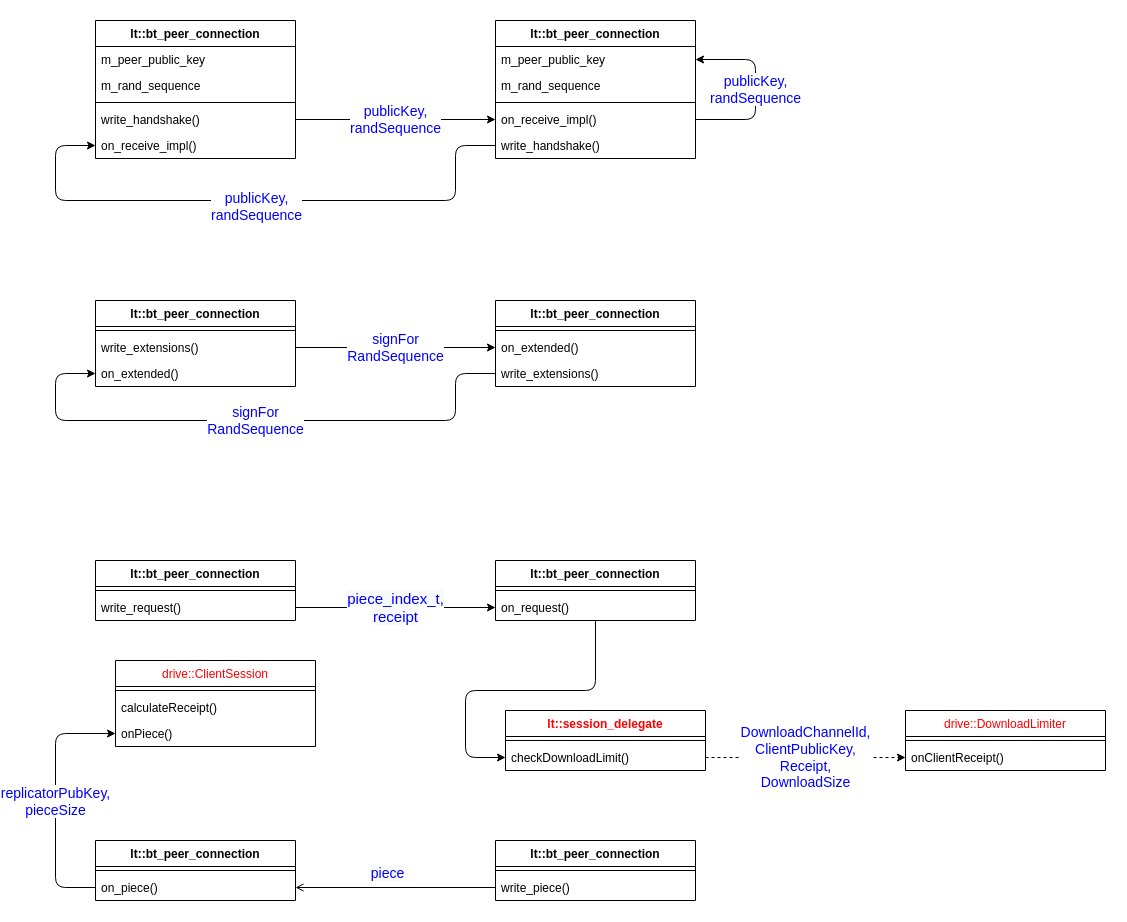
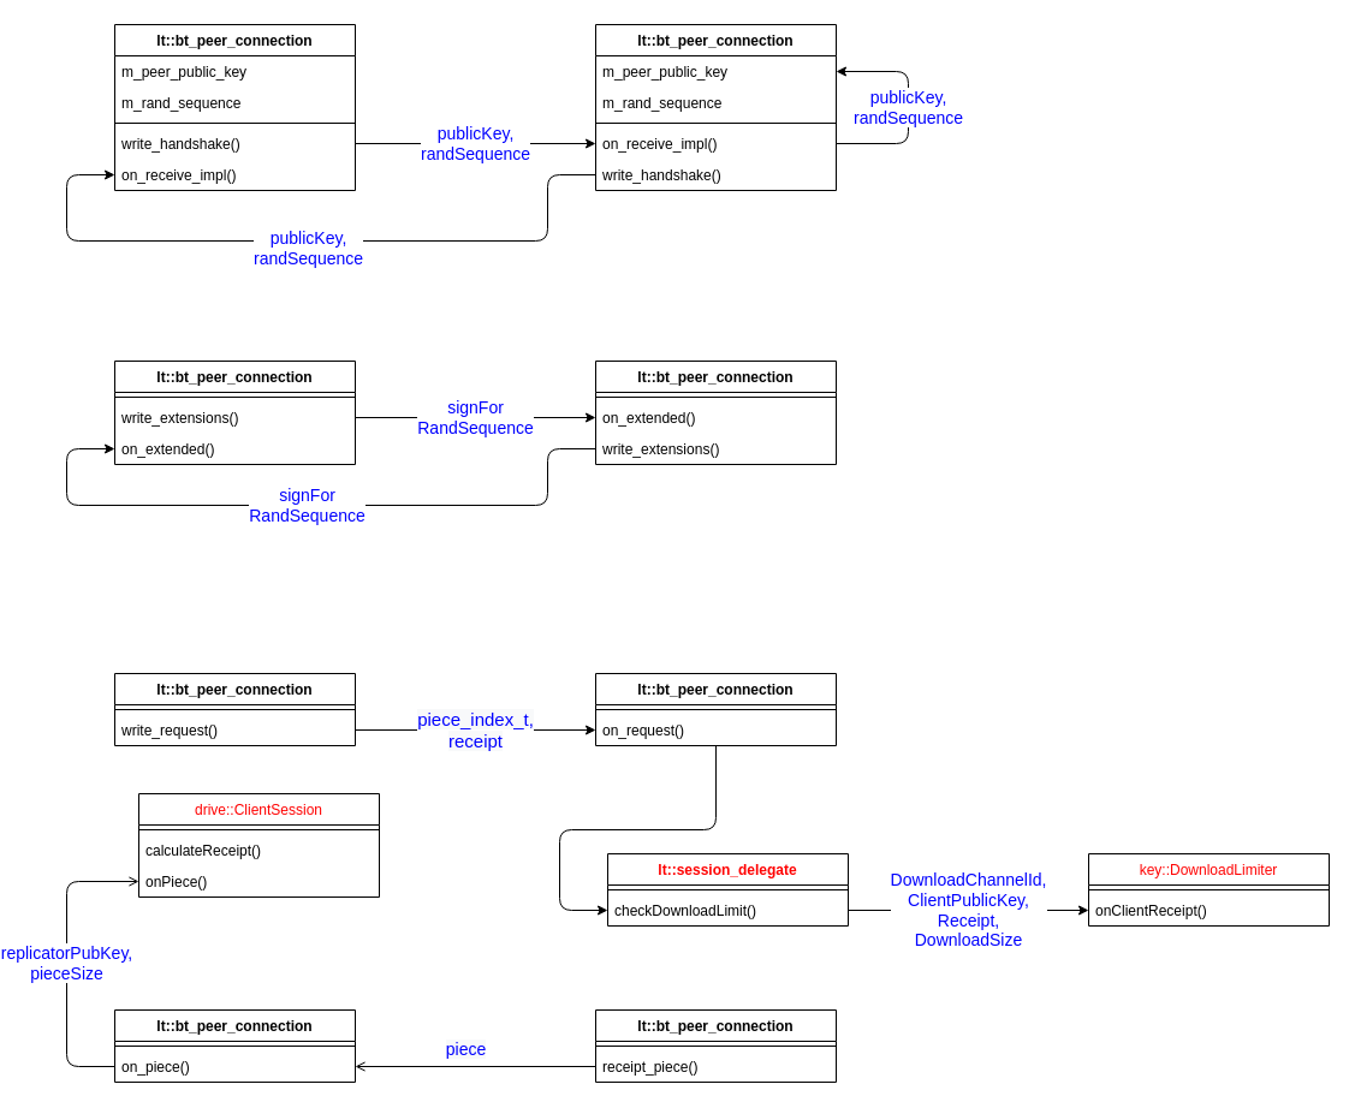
  <mxCell id="0" />
  <mxCell id="1" parent="0" />
  <mxCell id="2" value="lt::bt_peer_connection" style="swimlane;fontStyle=1;align=center;verticalAlign=top;childLayout=stackLayout;horizontal=1;startSize=26;horizontalStack=0;resizeParent=1;resizeParentMax=0;resizeLast=0;collapsible=1;marginBottom=0;" vertex="1" parent="1"><mxGeometry x="60" y="20" width="200" height="138" as="geometry" /></mxCell>
  <mxCell id="3" value="m_peer_public_key" style="text;strokeColor=none;fillColor=none;align=left;verticalAlign=top;spacingLeft=4;spacingRight=4;overflow=hidden;rotatable=0;points=[[0,0.5],[1,0.5]];portConstraint=eastwest;" vertex="1" parent="2"><mxGeometry y="26" width="200" height="26" as="geometry" /></mxCell>
  <mxCell id="4" value="m_rand_sequence" style="text;strokeColor=none;fillColor=none;align=left;verticalAlign=top;spacingLeft=4;spacingRight=4;overflow=hidden;rotatable=0;points=[[0,0.5],[1,0.5]];portConstraint=eastwest;" vertex="1" parent="2"><mxGeometry y="52" width="200" height="26" as="geometry" /></mxCell>
  <mxCell id="5" value="" style="line;strokeWidth=1;fillColor=none;align=left;verticalAlign=middle;spacingTop=-1;spacingLeft=3;spacingRight=3;rotatable=0;labelPosition=right;points=[];portConstraint=eastwest;" vertex="1" parent="2"><mxGeometry y="78" width="200" height="8" as="geometry" /></mxCell>
  <mxCell id="6" value="write_handshake()" style="text;strokeColor=none;fillColor=none;align=left;verticalAlign=top;spacingLeft=4;spacingRight=4;overflow=hidden;rotatable=0;points=[[0,0.5],[1,0.5]];portConstraint=eastwest;" vertex="1" parent="2"><mxGeometry y="86" width="200" height="26" as="geometry" /></mxCell>
  <mxCell id="7" value="on_receive_impl()" style="text;strokeColor=none;fillColor=none;align=left;verticalAlign=top;spacingLeft=4;spacingRight=4;overflow=hidden;rotatable=0;points=[[0,0.5],[1,0.5]];portConstraint=eastwest;" vertex="1" parent="2"><mxGeometry y="112" width="200" height="26" as="geometry" /></mxCell>
  <mxCell id="8" value="lt::bt_peer_connection" style="swimlane;fontStyle=1;align=center;verticalAlign=top;childLayout=stackLayout;horizontal=1;startSize=26;horizontalStack=0;resizeParent=1;resizeParentMax=0;resizeLast=0;collapsible=1;marginBottom=0;" vertex="1" parent="1"><mxGeometry x="460" y="20" width="200" height="138" as="geometry" /></mxCell>
  <mxCell id="9" value="m_peer_public_key" style="text;strokeColor=none;fillColor=none;align=left;verticalAlign=top;spacingLeft=4;spacingRight=4;overflow=hidden;rotatable=0;points=[[0,0.5],[1,0.5]];portConstraint=eastwest;" vertex="1" parent="8"><mxGeometry y="26" width="200" height="26" as="geometry" /></mxCell>
  <mxCell id="10" value="m_rand_sequence" style="text;strokeColor=none;fillColor=none;align=left;verticalAlign=top;spacingLeft=4;spacingRight=4;overflow=hidden;rotatable=0;points=[[0,0.5],[1,0.5]];portConstraint=eastwest;" vertex="1" parent="8"><mxGeometry y="52" width="200" height="26" as="geometry" /></mxCell>
  <mxCell id="11" value="" style="line;strokeWidth=1;fillColor=none;align=left;verticalAlign=middle;spacingTop=-1;spacingLeft=3;spacingRight=3;rotatable=0;labelPosition=right;points=[];portConstraint=eastwest;" vertex="1" parent="8"><mxGeometry y="78" width="200" height="8" as="geometry" /></mxCell>
  <mxCell id="12" value="on_receive_impl()" style="text;strokeColor=none;fillColor=none;align=left;verticalAlign=top;spacingLeft=4;spacingRight=4;overflow=hidden;rotatable=0;points=[[0,0.5],[1,0.5]];portConstraint=eastwest;" vertex="1" parent="8"><mxGeometry y="86" width="200" height="26" as="geometry" /></mxCell>
  <mxCell id="13" value="&lt;span style=&quot;color: rgb(0 , 0 , 255) ; font-family: &amp;#34;helvetica&amp;#34; ; font-size: 14px ; font-style: normal ; font-weight: 400 ; letter-spacing: normal ; text-align: center ; text-indent: 0px ; text-transform: none ; word-spacing: 0px ; background-color: rgb(255 , 255 , 255) ; display: inline ; float: none&quot;&gt;publicKey,&lt;/span&gt;&lt;br style=&quot;color: rgb(0 , 0 , 255) ; font-family: &amp;#34;helvetica&amp;#34; ; font-size: 14px ; font-style: normal ; font-weight: 400 ; letter-spacing: normal ; text-align: center ; text-indent: 0px ; text-transform: none ; word-spacing: 0px&quot;&gt;&lt;span style=&quot;color: rgb(0 , 0 , 255) ; font-family: &amp;#34;helvetica&amp;#34; ; font-size: 14px ; font-style: normal ; font-weight: 400 ; letter-spacing: normal ; text-align: center ; text-indent: 0px ; text-transform: none ; word-spacing: 0px ; background-color: rgb(255 , 255 , 255) ; display: inline ; float: none&quot;&gt;randSequence&lt;/span&gt;" style="endArrow=classic;html=1;fontSize=14;fontColor=#FF0000;exitX=1;exitY=0.5;exitDx=0;exitDy=0;entryX=1;entryY=0.5;entryDx=0;entryDy=0;" edge="1" parent="8" source="12" target="9"><mxGeometry width="50" height="50" relative="1" as="geometry"><mxPoint x="310" y="160" as="sourcePoint" /><mxPoint x="320" y="130" as="targetPoint" /><Array as="points"><mxPoint x="260" y="99" /><mxPoint x="260" y="39" /></Array></mxGeometry></mxCell>
  <mxCell id="14" value="write_handshake()" style="text;strokeColor=none;fillColor=none;align=left;verticalAlign=top;spacingLeft=4;spacingRight=4;overflow=hidden;rotatable=0;points=[[0,0.5],[1,0.5]];portConstraint=eastwest;" vertex="1" parent="8"><mxGeometry y="112" width="200" height="26" as="geometry" /></mxCell>
  <mxCell id="15" value="publicKey,&lt;br&gt;randSequence" style="endArrow=classic;html=1;fontSize=14;exitX=1;exitY=0.5;exitDx=0;exitDy=0;entryX=0;entryY=0.5;entryDx=0;entryDy=0;fontColor=#0000FF;verticalAlign=middle;" edge="1" parent="1" source="6" target="12"><mxGeometry width="50" height="50" relative="1" as="geometry"><mxPoint x="270" y="80" as="sourcePoint" /><mxPoint x="320" y="30" as="targetPoint" /><mxPoint as="offset" /></mxGeometry></mxCell>
  <mxCell id="16" value="lt::bt_peer_connection" style="swimlane;fontStyle=1;align=center;verticalAlign=top;childLayout=stackLayout;horizontal=1;startSize=26;horizontalStack=0;resizeParent=1;resizeParentMax=0;resizeLast=0;collapsible=1;marginBottom=0;" vertex="1" parent="1"><mxGeometry x="460" y="840" width="200" height="60" as="geometry" /></mxCell>
  <mxCell id="17" value="" style="line;strokeWidth=1;fillColor=none;align=left;verticalAlign=middle;spacingTop=-1;spacingLeft=3;spacingRight=3;rotatable=0;labelPosition=right;points=[];portConstraint=eastwest;" vertex="1" parent="16"><mxGeometry y="26" width="200" height="8" as="geometry" /></mxCell>
- <mxCell id="18" value="write_piece()" style="text;strokeColor=none;fillColor=none;align=left;verticalAlign=top;spacingLeft=4;spacingRight=4;overflow=hidden;rotatable=0;points=[[0,0.5],[1,0.5]];portConstraint=eastwest;" vertex="1" parent="16"><mxGeometry y="34" width="200" height="26" as="geometry" /></mxCell>
+ <mxCell id="18" value="receipt_piece()" style="text;strokeColor=none;fillColor=none;align=left;verticalAlign=top;spacingLeft=4;spacingRight=4;overflow=hidden;rotatable=0;points=[[0,0.5],[1,0.5]];portConstraint=eastwest;" vertex="1" parent="16"><mxGeometry y="34" width="200" height="26" as="geometry" /></mxCell>
  <mxCell id="19" value="lt::bt_peer_connection" style="swimlane;fontStyle=1;align=center;verticalAlign=top;childLayout=stackLayout;horizontal=1;startSize=26;horizontalStack=0;resizeParent=1;resizeParentMax=0;resizeLast=0;collapsible=1;marginBottom=0;" vertex="1" parent="1"><mxGeometry x="60" y="840" width="200" height="60" as="geometry" /></mxCell>
  <mxCell id="20" value="" style="line;strokeWidth=1;fillColor=none;align=left;verticalAlign=middle;spacingTop=-1;spacingLeft=3;spacingRight=3;rotatable=0;labelPosition=right;points=[];portConstraint=eastwest;" vertex="1" parent="19"><mxGeometry y="26" width="200" height="8" as="geometry" /></mxCell>
  <mxCell id="21" value="on_piece()" style="text;strokeColor=none;fillColor=none;align=left;verticalAlign=top;spacingLeft=4;spacingRight=4;overflow=hidden;rotatable=0;points=[[0,0.5],[1,0.5]];portConstraint=eastwest;" vertex="1" parent="19"><mxGeometry y="34" width="200" height="26" as="geometry" /></mxCell>
  <mxCell id="22" value="&lt;span style=&quot;color: rgb(0, 0, 255); font-family: helvetica; font-size: 14px; font-style: normal; font-weight: 400; letter-spacing: normal; text-align: left; text-indent: 0px; text-transform: none; word-spacing: 0px; background-color: rgb(248, 249, 250); display: inline; float: none;&quot;&gt;piece&lt;br style=&quot;font-size: 14px;&quot;&gt;&lt;/span&gt;" style="endArrow=open;html=1;fontSize=14;exitX=0;exitY=0.5;exitDx=0;exitDy=0;fontColor=#0000FF;verticalAlign=bottom;entryX=1;entryY=0.5;entryDx=0;entryDy=0;" edge="1" parent="1" source="18" target="21"><mxGeometry x="0.084" y="-3" width="50" height="50" relative="1" as="geometry"><mxPoint x="240" y="793" as="sourcePoint" /><mxPoint x="230" y="953" as="targetPoint" /><mxPoint as="offset" /></mxGeometry></mxCell>
  <mxCell id="23" value="lt::bt_peer_connection" style="swimlane;fontStyle=1;align=center;verticalAlign=top;childLayout=stackLayout;horizontal=1;startSize=26;horizontalStack=0;resizeParent=1;resizeParentMax=0;resizeLast=0;collapsible=1;marginBottom=0;" vertex="1" parent="1"><mxGeometry x="60" y="560" width="200" height="60" as="geometry" /></mxCell>
  <mxCell id="24" value="" style="line;strokeWidth=1;fillColor=none;align=left;verticalAlign=middle;spacingTop=-1;spacingLeft=3;spacingRight=3;rotatable=0;labelPosition=right;points=[];portConstraint=eastwest;" vertex="1" parent="23"><mxGeometry y="26" width="200" height="8" as="geometry" /></mxCell>
  <mxCell id="25" value="write_request()" style="text;strokeColor=none;fillColor=none;align=left;verticalAlign=top;spacingLeft=4;spacingRight=4;overflow=hidden;rotatable=0;points=[[0,0.5],[1,0.5]];portConstraint=eastwest;" vertex="1" parent="23"><mxGeometry y="34" width="200" height="26" as="geometry" /></mxCell>
  <mxCell id="26" value="lt::bt_peer_connection" style="swimlane;fontStyle=1;align=center;verticalAlign=top;childLayout=stackLayout;horizontal=1;startSize=26;horizontalStack=0;resizeParent=1;resizeParentMax=0;resizeLast=0;collapsible=1;marginBottom=0;" vertex="1" parent="1"><mxGeometry x="460" y="560" width="200" height="60" as="geometry" /></mxCell>
  <mxCell id="27" value="" style="line;strokeWidth=1;fillColor=none;align=left;verticalAlign=middle;spacingTop=-1;spacingLeft=3;spacingRight=3;rotatable=0;labelPosition=right;points=[];portConstraint=eastwest;" vertex="1" parent="26"><mxGeometry y="26" width="200" height="8" as="geometry" /></mxCell>
  <mxCell id="28" value="on_request()" style="text;strokeColor=none;fillColor=none;align=left;verticalAlign=top;spacingLeft=4;spacingRight=4;overflow=hidden;rotatable=0;points=[[0,0.5],[1,0.5]];portConstraint=eastwest;" vertex="1" parent="26"><mxGeometry y="34" width="200" height="26" as="geometry" /></mxCell>
  <mxCell id="29" value="&lt;span style=&quot;color: rgb(0, 0, 255); font-family: helvetica; font-size: 15px; font-style: normal; font-weight: 400; letter-spacing: normal; text-align: left; text-indent: 0px; text-transform: none; word-spacing: 0px; background-color: rgb(248, 249, 250); display: inline; float: none;&quot;&gt;piece_index_t,&lt;br style=&quot;font-size: 15px;&quot;&gt;receipt&lt;/span&gt;" style="endArrow=classic;html=1;fontSize=15;exitX=1;exitY=0.5;exitDx=0;exitDy=0;entryX=0;entryY=0.5;entryDx=0;entryDy=0;fontColor=#0000FF;verticalAlign=middle;" edge="1" parent="1" source="25" target="28"><mxGeometry width="50" height="50" relative="1" as="geometry"><mxPoint x="250" y="643" as="sourcePoint" /><mxPoint x="460" y="659" as="targetPoint" /><mxPoint as="offset" /></mxGeometry></mxCell>
  <mxCell id="30" value="lt::session_delegate" style="swimlane;fontStyle=1;align=center;verticalAlign=top;childLayout=stackLayout;horizontal=1;startSize=26;horizontalStack=0;resizeParent=1;resizeParentMax=0;resizeLast=0;collapsible=1;marginBottom=0;fontColor=#FF0000;" vertex="1" parent="1"><mxGeometry x="470" y="710" width="200" height="60" as="geometry" /></mxCell>
  <mxCell id="31" value="" style="line;strokeWidth=1;fillColor=none;align=left;verticalAlign=middle;spacingTop=-1;spacingLeft=3;spacingRight=3;rotatable=0;labelPosition=right;points=[];portConstraint=eastwest;" vertex="1" parent="30"><mxGeometry y="26" width="200" height="8" as="geometry" /></mxCell>
  <mxCell id="32" value="checkDownloadLimit()" style="text;strokeColor=none;fillColor=none;align=left;verticalAlign=top;spacingLeft=4;spacingRight=4;overflow=hidden;rotatable=0;points=[[0,0.5],[1,0.5]];portConstraint=eastwest;" vertex="1" parent="30"><mxGeometry y="34" width="200" height="26" as="geometry" /></mxCell>
- <mxCell id="33" value="drive::DownloadLimiter" style="swimlane;fontStyle=0;align=center;verticalAlign=top;childLayout=stackLayout;horizontal=1;startSize=26;horizontalStack=0;resizeParent=1;resizeParentMax=0;resizeLast=0;collapsible=1;marginBottom=0;fontColor=#FF0000;" vertex="1" parent="1"><mxGeometry x="870" y="710" width="200" height="60" as="geometry" /></mxCell>
+ <mxCell id="33" value="key::DownloadLimiter" style="swimlane;fontStyle=0;align=center;verticalAlign=top;childLayout=stackLayout;horizontal=1;startSize=26;horizontalStack=0;resizeParent=1;resizeParentMax=0;resizeLast=0;collapsible=1;marginBottom=0;fontColor=#FF0000;" vertex="1" parent="1"><mxGeometry x="870" y="710" width="200" height="60" as="geometry" /></mxCell>
  <mxCell id="34" value="" style="line;strokeWidth=1;fillColor=none;align=left;verticalAlign=middle;spacingTop=-1;spacingLeft=3;spacingRight=3;rotatable=0;labelPosition=right;points=[];portConstraint=eastwest;" vertex="1" parent="33"><mxGeometry y="26" width="200" height="8" as="geometry" /></mxCell>
  <mxCell id="35" value="onClientReceipt()" style="text;strokeColor=none;fillColor=none;align=left;verticalAlign=top;spacingLeft=4;spacingRight=4;overflow=hidden;rotatable=0;points=[[0,0.5],[1,0.5]];portConstraint=eastwest;" vertex="1" parent="33"><mxGeometry y="34" width="200" height="26" as="geometry" /></mxCell>
  <mxCell id="36" value="" style="endArrow=classic;html=1;fontSize=14;fontColor=#0000FF;entryX=0;entryY=0.5;entryDx=0;entryDy=0;" edge="1" parent="1" source="28" target="32"><mxGeometry width="50" height="50" relative="1" as="geometry"><mxPoint x="540" y="710" as="sourcePoint" /><mxPoint x="420" y="830" as="targetPoint" /><Array as="points"><mxPoint x="560" y="690" /><mxPoint x="430" y="690" /><mxPoint x="430" y="757" /></Array></mxGeometry></mxCell>
- <mxCell id="37" value="DownloadChannelId,&lt;br&gt;ClientPublicKey,&lt;br&gt;Receipt,&lt;br&gt;DownloadSize" style="endArrow=classic;html=1;fontSize=14;fontColor=#0000FF;exitX=1;exitY=0.5;exitDx=0;exitDy=0;entryX=0;entryY=0.5;entryDx=0;entryDy=0;dashed=1;" edge="1" parent="1" source="32" target="35"><mxGeometry width="50" height="50" relative="1" as="geometry"><mxPoint x="720" y="770" as="sourcePoint" /><mxPoint x="770" y="720" as="targetPoint" /></mxGeometry></mxCell>
+ <mxCell id="37" value="DownloadChannelId,&lt;br&gt;ClientPublicKey,&lt;br&gt;Receipt,&lt;br&gt;DownloadSize" style="endArrow=classic;html=1;fontSize=14;fontColor=#0000FF;exitX=1;exitY=0.5;exitDx=0;exitDy=0;entryX=0;entryY=0.5;entryDx=0;entryDy=0;" edge="1" parent="1" source="32" target="35"><mxGeometry width="50" height="50" relative="1" as="geometry"><mxPoint x="720" y="770" as="sourcePoint" /><mxPoint x="770" y="720" as="targetPoint" /></mxGeometry></mxCell>
  <mxCell id="38" value="publicKey,&lt;br&gt;randSequence" style="endArrow=classic;html=1;fontSize=14;fontColor=#0000FF;verticalAlign=middle;exitX=0;exitY=0.5;exitDx=0;exitDy=0;entryX=0;entryY=0.5;entryDx=0;entryDy=0;" edge="1" parent="1" source="14" target="7"><mxGeometry x="-0.003" y="6" width="50" height="50" relative="1" as="geometry"><mxPoint x="270" y="200" as="sourcePoint" /><mxPoint x="0" y="70" as="targetPoint" /><mxPoint as="offset" /><Array as="points"><mxPoint x="420" y="145" /><mxPoint x="420" y="200" /><mxPoint x="20" y="200" /><mxPoint x="20" y="145" /></Array></mxGeometry></mxCell>
  <mxCell id="39" value="lt::bt_peer_connection" style="swimlane;fontStyle=1;align=center;verticalAlign=top;childLayout=stackLayout;horizontal=1;startSize=26;horizontalStack=0;resizeParent=1;resizeParentMax=0;resizeLast=0;collapsible=1;marginBottom=0;" vertex="1" parent="1"><mxGeometry x="60" y="300" width="200" height="86" as="geometry" /></mxCell>
  <mxCell id="40" value="" style="line;strokeWidth=1;fillColor=none;align=left;verticalAlign=middle;spacingTop=-1;spacingLeft=3;spacingRight=3;rotatable=0;labelPosition=right;points=[];portConstraint=eastwest;" vertex="1" parent="39"><mxGeometry y="26" width="200" height="8" as="geometry" /></mxCell>
  <mxCell id="41" value="write_extensions()" style="text;strokeColor=none;fillColor=none;align=left;verticalAlign=top;spacingLeft=4;spacingRight=4;overflow=hidden;rotatable=0;points=[[0,0.5],[1,0.5]];portConstraint=eastwest;" vertex="1" parent="39"><mxGeometry y="34" width="200" height="26" as="geometry" /></mxCell>
  <mxCell id="42" value="on_extended()" style="text;strokeColor=none;fillColor=none;align=left;verticalAlign=top;spacingLeft=4;spacingRight=4;overflow=hidden;rotatable=0;points=[[0,0.5],[1,0.5]];portConstraint=eastwest;" vertex="1" parent="39"><mxGeometry y="60" width="200" height="26" as="geometry" /></mxCell>
  <mxCell id="43" value="lt::bt_peer_connection" style="swimlane;fontStyle=1;align=center;verticalAlign=top;childLayout=stackLayout;horizontal=1;startSize=26;horizontalStack=0;resizeParent=1;resizeParentMax=0;resizeLast=0;collapsible=1;marginBottom=0;" vertex="1" parent="1"><mxGeometry x="460" y="300" width="200" height="86" as="geometry" /></mxCell>
  <mxCell id="44" value="" style="line;strokeWidth=1;fillColor=none;align=left;verticalAlign=middle;spacingTop=-1;spacingLeft=3;spacingRight=3;rotatable=0;labelPosition=right;points=[];portConstraint=eastwest;" vertex="1" parent="43"><mxGeometry y="26" width="200" height="8" as="geometry" /></mxCell>
  <mxCell id="45" value="on_extended()" style="text;strokeColor=none;fillColor=none;align=left;verticalAlign=top;spacingLeft=4;spacingRight=4;overflow=hidden;rotatable=0;points=[[0,0.5],[1,0.5]];portConstraint=eastwest;" vertex="1" parent="43"><mxGeometry y="34" width="200" height="26" as="geometry" /></mxCell>
  <mxCell id="46" value="write_extensions()" style="text;strokeColor=none;fillColor=none;align=left;verticalAlign=top;spacingLeft=4;spacingRight=4;overflow=hidden;rotatable=0;points=[[0,0.5],[1,0.5]];portConstraint=eastwest;" vertex="1" parent="43"><mxGeometry y="60" width="200" height="26" as="geometry" /></mxCell>
  <mxCell id="47" value="signFor&lt;br&gt;RandSequence" style="endArrow=classic;html=1;fontSize=14;exitX=1;exitY=0.5;exitDx=0;exitDy=0;entryX=0;entryY=0.5;entryDx=0;entryDy=0;fontColor=#0000FF;verticalAlign=middle;" edge="1" parent="1" source="41" target="45"><mxGeometry width="50" height="50" relative="1" as="geometry"><mxPoint x="270" y="360" as="sourcePoint" /><mxPoint x="320" y="310" as="targetPoint" /><mxPoint as="offset" /></mxGeometry></mxCell>
  <mxCell id="48" value="signFor&lt;br&gt;RandSequence" style="endArrow=classic;html=1;fontSize=14;fontColor=#0000FF;verticalAlign=middle;exitX=0;exitY=0.5;exitDx=0;exitDy=0;entryX=0;entryY=0.5;entryDx=0;entryDy=0;" edge="1" parent="1" source="46" target="42"><mxGeometry width="50" height="50" relative="1" as="geometry"><mxPoint x="270" y="480" as="sourcePoint" /><mxPoint x="0" y="350" as="targetPoint" /><mxPoint as="offset" /><Array as="points"><mxPoint x="420" y="373" /><mxPoint x="420" y="420" /><mxPoint x="20" y="420" /><mxPoint x="20" y="373" /></Array></mxGeometry></mxCell>
  <mxCell id="49" value="drive::ClientSession" style="swimlane;fontStyle=0;align=center;verticalAlign=top;childLayout=stackLayout;horizontal=1;startSize=26;horizontalStack=0;resizeParent=1;resizeParentMax=0;resizeLast=0;collapsible=1;marginBottom=0;fontColor=#FF0000;" vertex="1" parent="1"><mxGeometry x="80" y="660" width="200" height="86" as="geometry" /></mxCell>
  <mxCell id="50" value="" style="line;strokeWidth=1;fillColor=none;align=left;verticalAlign=middle;spacingTop=-1;spacingLeft=3;spacingRight=3;rotatable=0;labelPosition=right;points=[];portConstraint=eastwest;" vertex="1" parent="49"><mxGeometry y="26" width="200" height="8" as="geometry" /></mxCell>
  <mxCell id="51" value="calculateReceipt()" style="text;strokeColor=none;fillColor=none;align=left;verticalAlign=top;spacingLeft=4;spacingRight=4;overflow=hidden;rotatable=0;points=[[0,0.5],[1,0.5]];portConstraint=eastwest;" vertex="1" parent="49"><mxGeometry y="34" width="200" height="26" as="geometry" /></mxCell>
  <mxCell id="52" value="onPiece()" style="text;strokeColor=none;fillColor=none;align=left;verticalAlign=top;spacingLeft=4;spacingRight=4;overflow=hidden;rotatable=0;points=[[0,0.5],[1,0.5]];portConstraint=eastwest;" vertex="1" parent="49"><mxGeometry y="60" width="200" height="26" as="geometry" /></mxCell>
- <mxCell id="53" value="" style="endArrow=classic;html=1;fontSize=14;fontColor=#0000FF;entryX=0;entryY=0.5;entryDx=0;entryDy=0;exitX=0;exitY=0.5;exitDx=0;exitDy=0;" edge="1" parent="1" source="21" target="52"><mxGeometry width="50" height="50" relative="1" as="geometry"><mxPoint x="20" y="1000" as="sourcePoint" /><mxPoint x="60" y="780" as="targetPoint" /><Array as="points"><mxPoint x="20" y="887" /><mxPoint x="20" y="733" /></Array></mxGeometry></mxCell>
+ <mxCell id="53" value="" style="endArrow=open;html=1;fontSize=14;fontColor=#0000FF;entryX=0;entryY=0.5;entryDx=0;entryDy=0;exitX=0;exitY=0.5;exitDx=0;exitDy=0;" edge="1" parent="1" source="21" target="52"><mxGeometry width="50" height="50" relative="1" as="geometry"><mxPoint x="20" y="1000" as="sourcePoint" /><mxPoint x="60" y="780" as="targetPoint" /><Array as="points"><mxPoint x="20" y="887" /><mxPoint x="20" y="733" /></Array></mxGeometry></mxCell>
  <mxCell id="54" value="replicatorPubKey,&lt;br&gt;pieceSize" style="edgeLabel;html=1;align=center;verticalAlign=middle;resizable=0;points=[];fontSize=14;fontColor=#0000FF;" vertex="1" connectable="0" parent="53"><mxGeometry y="1" relative="1" as="geometry"><mxPoint as="offset" /></mxGeometry></mxCell>
